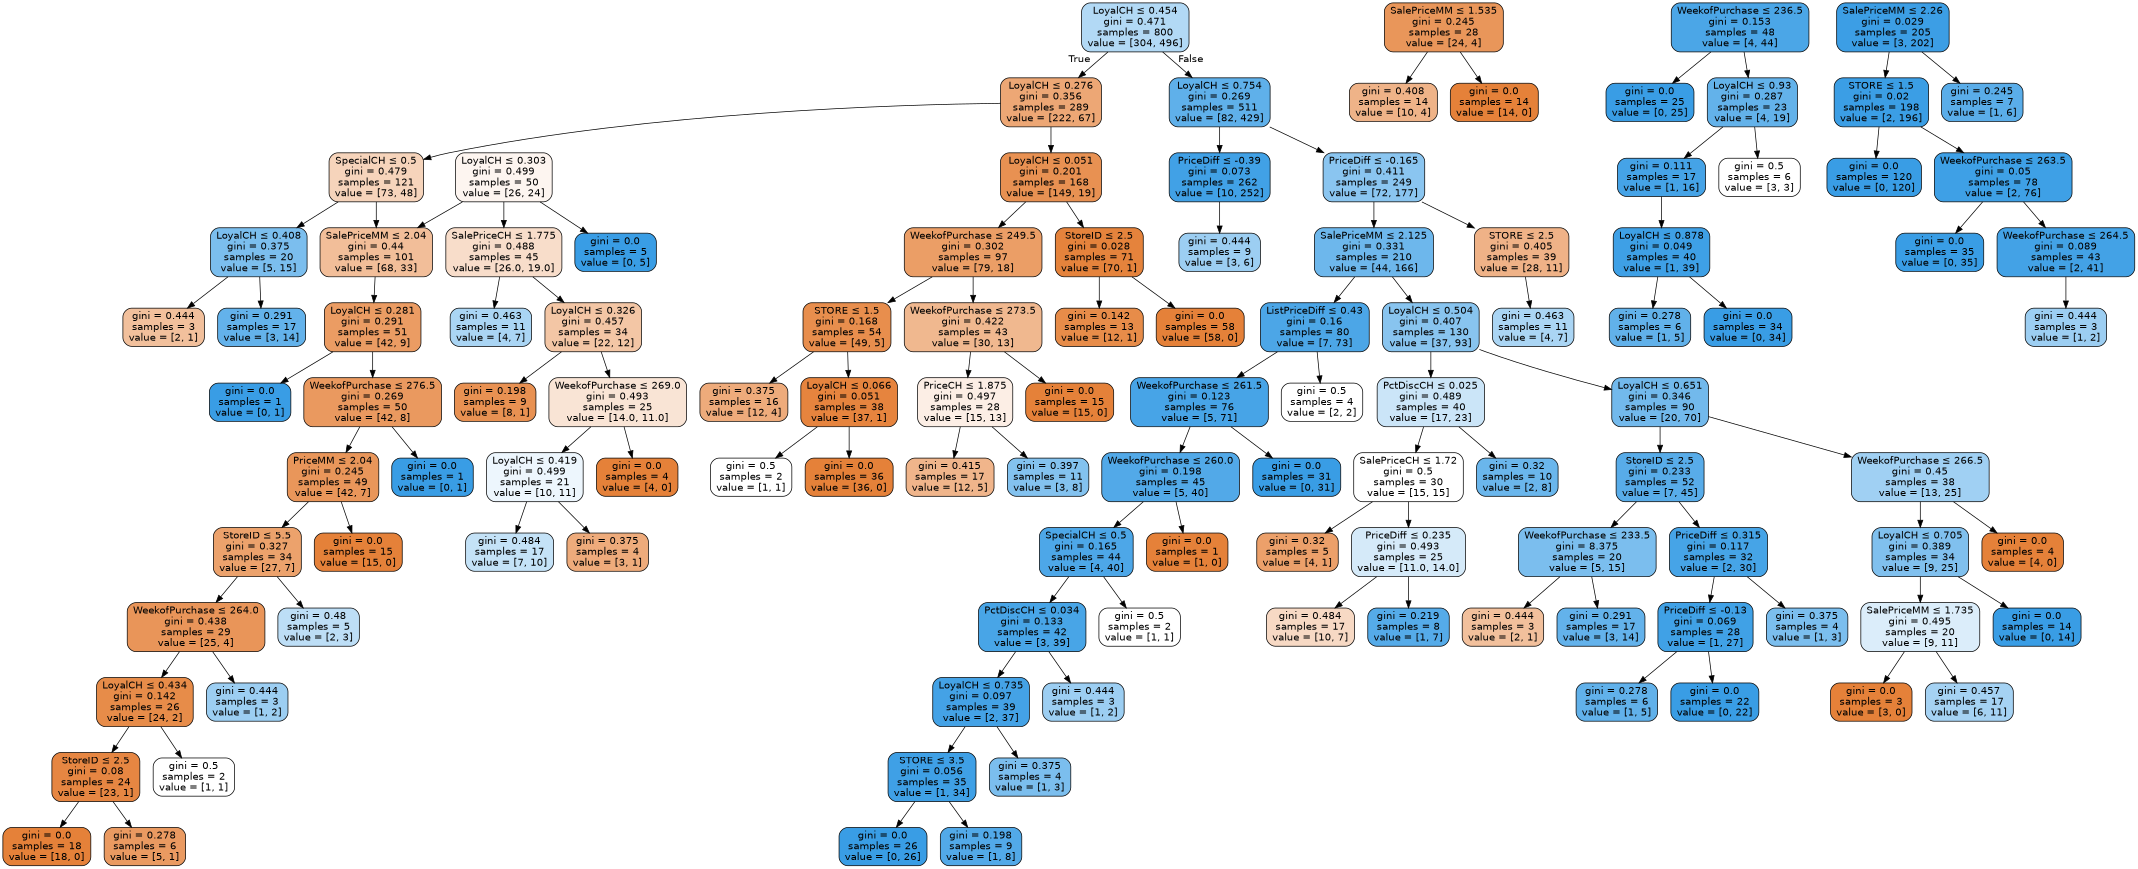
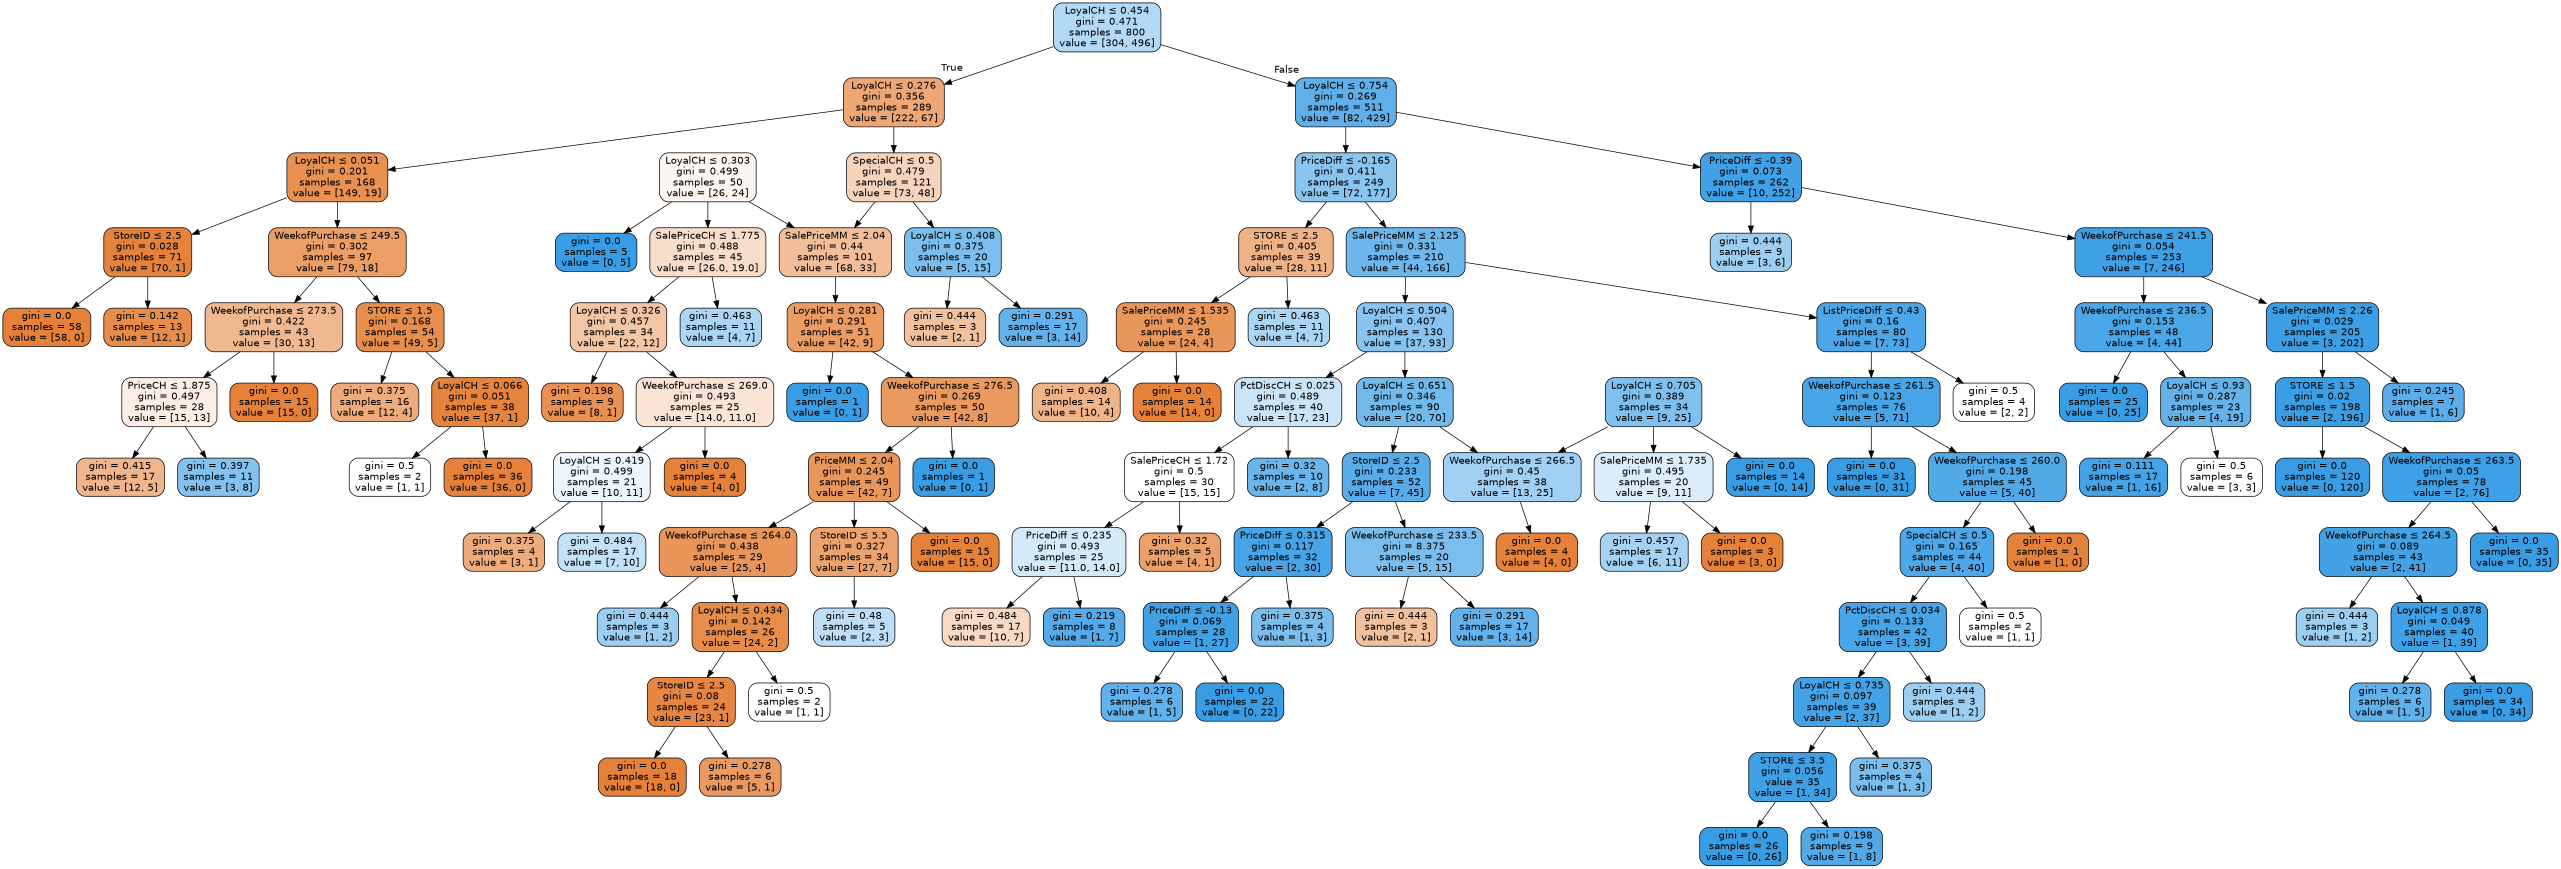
  digraph {
    node [color=black fillcolor="#399de5" fontname=helvetica shape=box style="filled, rounded"]
    edge [fontname=helvetica]
    n1 [fillcolor="#b2d9f5" label=<LoyalCH &le; 0.454<br/>gini = 0.471<br/>samples = 800<br/>value = [304, 496]>]
    n2 [fillcolor="#eda775" label=<LoyalCH &le; 0.276<br/>gini = 0.356<br/>samples = 289<br/>value = [222, 67]>]
    n3 [fillcolor="#5fb0ea" label=<LoyalCH &le; 0.754<br/>gini = 0.269<br/>samples = 511<br/>value = [82, 429]>]
    n4 [fillcolor="#e89152" label=<LoyalCH &le; 0.051<br/>gini = 0.201<br/>samples = 168<br/>value = [149, 19]>]
    n5 [fillcolor="#f6d4bb" label=<SpecialCH &le; 0.5<br/>gini = 0.479<br/>samples = 121<br/>value = [73, 48]>]
    n6 [fillcolor="#8ac5f0" label=<PriceDiff &le; -0.165<br/>gini = 0.411<br/>samples = 249<br/>value = [72, 177]>]
    n7 [fillcolor="#41a1e6" label=<PriceDiff &le; -0.39<br/>gini = 0.073<br/>samples = 262<br/>value = [10, 252]>]
    n8 [fillcolor="#e5833c" label=<StoreID &le; 2.5<br/>gini = 0.028<br/>samples = 71<br/>value = [70, 1]>]
    n9 [fillcolor="#eb9e66" label=<WeekofPurchase &le; 249.5<br/>gini = 0.302<br/>samples = 97<br/>value = [79, 18]>]
    n10 [fillcolor="#f2be99" label=<SalePriceMM &le; 2.04<br/>gini = 0.44<br/>samples = 101<br/>value = [68, 33]>]
    n11 [fillcolor="#7bbeee" label=<LoyalCH &le; 0.408<br/>gini = 0.375<br/>samples = 20<br/>value = [5, 15]>]
    n12 [fillcolor="#e78c49" label=<gini = 0.142<br/>samples = 13<br/>value = [12, 1]>]
    n13 [fillcolor="#e58139" label=<gini = 0.0<br/>samples = 58<br/>value = [58, 0]>]
    n14 [fillcolor="#e88e4d" label=<STORE &le; 1.5<br/>gini = 0.168<br/>samples = 54<br/>value = [49, 5]>]
    n15 [fillcolor="#f0b88f" label=<WeekofPurchase &le; 273.5<br/>gini = 0.422<br/>samples = 43<br/>value = [30, 13]>]
    n16 [fillcolor="#eeab7b" label=<gini = 0.375<br/>samples = 16<br/>value = [12, 4]>]
    n17 [fillcolor="#e6843e" label=<LoyalCH &le; 0.066<br/>gini = 0.051<br/>samples = 38<br/>value = [37, 1]>]
    n18 [fillcolor="#fceee5" label=<PriceCH &le; 1.875<br/>gini = 0.497<br/>samples = 28<br/>value = [15, 13]>]
    n19 [fillcolor="#e58139" label=<gini = 0.0<br/>samples = 15<br/>value = [15, 0]>]
    n20 [fillcolor="#ffffff" label=<gini = 0.5<br/>samples = 2<br/>value = [1, 1]>]
    n21 [fillcolor="#e58139" label=<gini = 0.0<br/>samples = 36<br/>value = [36, 0]>]
    n22 [fillcolor="#f0b58b" label=<gini = 0.415<br/>samples = 17<br/>value = [12, 5]>]
    n23 [fillcolor="#83c2ef" label=<gini = 0.397<br/>samples = 11<br/>value = [3, 8]>]
    n24 [fillcolor="#eb9c63" label=<LoyalCH &le; 0.281<br/>gini = 0.291<br/>samples = 51<br/>value = [42, 9]>]
    n25 [fillcolor="#63b2eb" label=<gini = 0.291<br/>samples = 17<br/>value = [3, 14]>]
    n26 [fillcolor="#f2c09c" label=<gini = 0.444<br/>samples = 3<br/>value = [2, 1]>]
    n27 [label=<gini = 0.0<br/>samples = 1<br/>value = [0, 1]>]
    n28 [fillcolor="#ea995f" label=<WeekofPurchase &le; 276.5<br/>gini = 0.269<br/>samples = 50<br/>value = [42, 8]>]
    n29 [fillcolor="#fdf5f0" label=<LoyalCH &le; 0.303<br/>gini = 0.499<br/>samples = 50<br/>value = [26, 24]>]
    n30 [label=<gini = 0.0<br/>samples = 5<br/>value = [0, 5]>]
    n31 [fillcolor="#f8ddca" label=<SalePriceCH &le; 1.775<br/>gini = 0.488<br/>samples = 45<br/>value = [26.0, 19.0]>]
    n32 [fillcolor="#e9965a" label=<PriceMM &le; 2.04<br/>gini = 0.245<br/>samples = 49<br/>value = [42, 7]>]
    n33 [label=<gini = 0.0<br/>samples = 1<br/>value = [0, 1]>]
    n34 [fillcolor="#eca26c" label=<StoreID &le; 5.5<br/>gini = 0.327<br/>samples = 34<br/>value = [27, 7]>]
    n35 [fillcolor="#e58139" label=<gini = 0.0<br/>samples = 15<br/>value = [15, 0]>]
    n36 [fillcolor="#e99559" label=<WeekofPurchase &le; 264.0<br/>gini = 0.438<br/>samples = 29<br/>value = [25, 4]>]
    n37 [fillcolor="#bddef6" label=<gini = 0.48<br/>samples = 5<br/>value = [2, 3]>]
    n38 [fillcolor="#e78c49" label=<LoyalCH &le; 0.434<br/>gini = 0.142<br/>samples = 26<br/>value = [24, 2]>]
    n39 [fillcolor="#9ccef2" label=<gini = 0.444<br/>samples = 3<br/>value = [1, 2]>]
    n40 [fillcolor="#e68642" label=<StoreID &le; 2.5<br/>gini = 0.08<br/>samples = 24<br/>value = [23, 1]>]
    n41 [fillcolor="#ffffff" label=<gini = 0.5<br/>samples = 2<br/>value = [1, 1]>]
    n42 [fillcolor="#e58139" label=<gini = 0.0<br/>samples = 18<br/>value = [18, 0]>]
    n43 [fillcolor="#ea9a61" label=<gini = 0.278<br/>samples = 6<br/>value = [5, 1]>]
    n44 [fillcolor="#aad5f4" label=<gini = 0.463<br/>samples = 11<br/>value = [4, 7]>]
    n45 [fillcolor="#f3c6a5" label=<LoyalCH &le; 0.326<br/>gini = 0.457<br/>samples = 34<br/>value = [22, 12]>]
    n46 [fillcolor="#e89152" label=<gini = 0.198<br/>samples = 9<br/>value = [8, 1]>]
    n47 [fillcolor="#f9e4d5" label=<WeekofPurchase &le; 269.0<br/>gini = 0.493<br/>samples = 25<br/>value = [14.0, 11.0]>]
    n48 [fillcolor="#edf6fd" label=<LoyalCH &le; 0.419<br/>gini = 0.499<br/>samples = 21<br/>value = [10, 11]>]
    n49 [fillcolor="#e58139" label=<gini = 0.0<br/>samples = 4<br/>value = [4, 0]>]
    n50 [fillcolor="#c4e2f7" label=<gini = 0.484<br/>samples = 17<br/>value = [7, 10]>]
    n51 [fillcolor="#eeab7b" label=<gini = 0.375<br/>samples = 4<br/>value = [3, 1]>]
    n52 [fillcolor="#efb287" label=<STORE &le; 2.5<br/>gini = 0.405<br/>samples = 39<br/>value = [28, 11]>]
    n53 [fillcolor="#6db7ec" label=<SalePriceMM &le; 2.125<br/>gini = 0.331<br/>samples = 210<br/>value = [44, 166]>]
    n54 [fillcolor="#9ccef2" label=<gini = 0.444<br/>samples = 9<br/>value = [3, 6]>]
+   n55 [fillcolor="#3fa0e6" label=<WeekofPurchase &le; 241.5<br/>gini = 0.054<br/>samples = 253<br/>value = [7, 246]>]
    n56 [fillcolor="#e9965a" label=<SalePriceMM &le; 1.535<br/>gini = 0.245<br/>samples = 28<br/>value = [24, 4]>]
    n57 [fillcolor="#aad5f4" label=<gini = 0.463<br/>samples = 11<br/>value = [4, 7]>]
    n58 [fillcolor="#88c4ef" label=<LoyalCH &le; 0.504<br/>gini = 0.407<br/>samples = 130<br/>value = [37, 93]>]
    n59 [fillcolor="#4ca6e7" label=<ListPriceDiff &le; 0.43<br/>gini = 0.16<br/>samples = 80<br/>value = [7, 73]>]
    n60 [fillcolor="#efb388" label=<gini = 0.408<br/>samples = 14<br/>value = [10, 4]>]
    n61 [fillcolor="#e58139" label=<gini = 0.0<br/>samples = 14<br/>value = [14, 0]>]
    n62 [fillcolor="#cbe5f8" label=<PctDiscCH &le; 0.025<br/>gini = 0.489<br/>samples = 40<br/>value = [17, 23]>]
    n63 [fillcolor="#72b9ec" label=<LoyalCH &le; 0.651<br/>gini = 0.346<br/>samples = 90<br/>value = [20, 70]>]
    n64 [fillcolor="#47a4e7" label=<WeekofPurchase &le; 261.5<br/>gini = 0.123<br/>samples = 76<br/>value = [5, 71]>]
    n65 [fillcolor="#ffffff" label=<gini = 0.5<br/>samples = 4<br/>value = [2, 2]>]
    n66 [fillcolor="#ffffff" label=<SalePriceCH &le; 1.72<br/>gini = 0.5<br/>samples = 30<br/>value = [15, 15]>]
    n67 [fillcolor="#6ab6ec" label=<gini = 0.32<br/>samples = 10<br/>value = [2, 8]>]
    n68 [fillcolor="#58ace9" label=<StoreID &le; 2.5<br/>gini = 0.233<br/>samples = 52<br/>value = [7, 45]>]
    n69 [fillcolor="#a0d0f3" label=<WeekofPurchase &le; 266.5<br/>gini = 0.45<br/>samples = 38<br/>value = [13, 25]>]
    n70 [fillcolor="#eca06a" label=<gini = 0.32<br/>samples = 5<br/>value = [4, 1]>]
    n71 [fillcolor="#d5eaf9" label=<PriceDiff &le; 0.235<br/>gini = 0.493<br/>samples = 25<br/>value = [11.0, 14.0]>]
    n72 [fillcolor="#f7d9c4" label=<gini = 0.484<br/>samples = 17<br/>value = [10, 7]>]
    n73 [fillcolor="#55abe9" label=<gini = 0.219<br/>samples = 8<br/>value = [1, 7]>]
    n74 [fillcolor="#7bbeee" label=<WeekofPurchase &le; 233.5<br/>gini = 8.375<br/>samples = 20<br/>value = [5, 15]>]
    n75 [fillcolor="#46a4e7" label=<PriceDiff &le; 0.315<br/>gini = 0.117<br/>samples = 32<br/>value = [2, 30]>]
    n76 [fillcolor="#80c0ee" label=<LoyalCH &le; 0.705<br/>gini = 0.389<br/>samples = 34<br/>value = [9, 25]>]
    n77 [fillcolor="#e58139" label=<gini = 0.0<br/>samples = 4<br/>value = [4, 0]>]
    n78 [fillcolor="#f2c09c" label=<gini = 0.444<br/>samples = 3<br/>value = [2, 1]>]
    n79 [fillcolor="#63b2eb" label=<gini = 0.291<br/>samples = 17<br/>value = [3, 14]>]
    n80 [fillcolor="#40a1e6" label=<PriceDiff &le; -0.13<br/>gini = 0.069<br/>samples = 28<br/>value = [1, 27]>]
    n81 [fillcolor="#7bbeee" label=<gini = 0.375<br/>samples = 4<br/>value = [1, 3]>]
    n82 [fillcolor="#61b1ea" label=<gini = 0.278<br/>samples = 6<br/>value = [1, 5]>]
    n83 [label=<gini = 0.0<br/>samples = 22<br/>value = [0, 22]>]
    n84 [fillcolor="#dbedfa" label=<SalePriceMM &le; 1.735<br/>gini = 0.495<br/>samples = 20<br/>value = [9, 11]>]
    n85 [label=<gini = 0.0<br/>samples = 14<br/>value = [0, 14]>]
    n86 [fillcolor="#e58139" label=<gini = 0.0<br/>samples = 3<br/>value = [3, 0]>]
    n87 [fillcolor="#a5d2f3" label=<gini = 0.457<br/>samples = 17<br/>value = [6, 11]>]
    n88 [fillcolor="#52a9e8" label=<WeekofPurchase &le; 260.0<br/>gini = 0.198<br/>samples = 45<br/>value = [5, 40]>]
    n89 [label=<gini = 0.0<br/>samples = 31<br/>value = [0, 31]>]
    n90 [fillcolor="#4da7e8" label=<SpecialCH &le; 0.5<br/>gini = 0.165<br/>samples = 44<br/>value = [4, 40]>]
    n91 [fillcolor="#e58139" label=<gini = 0.0<br/>samples = 1<br/>value = [1, 0]>]
    n92 [fillcolor="#48a5e7" label=<PctDiscCH &le; 0.034<br/>gini = 0.133<br/>samples = 42<br/>value = [3, 39]>]
    n93 [fillcolor="#ffffff" label=<gini = 0.5<br/>samples = 2<br/>value = [1, 1]>]
    n94 [fillcolor="#44a2e6" label=<LoyalCH &le; 0.735<br/>gini = 0.097<br/>samples = 39<br/>value = [2, 37]>]
    n95 [fillcolor="#9ccef2" label=<gini = 0.444<br/>samples = 3<br/>value = [1, 2]>]
-   n96 [fillcolor="#3fa0e6" label=<STORE &le; 3.5<br/>gini = 0.056<br/>samples = 35<br/>value = [1, 34]>]
+   n96 [fillcolor="#3fa0e6" label=<STORE &le; 3.5<br/>gini = 0.056<br/>value = 35<br/>value = [1, 34]>]
    n97 [fillcolor="#7bbeee" label=<gini = 0.375<br/>samples = 4<br/>value = [1, 3]>]
    n98 [label=<gini = 0.0<br/>samples = 26<br/>value = [0, 26]>]
    n99 [fillcolor="#52a9e8" label=<gini = 0.198<br/>samples = 9<br/>value = [1, 8]>]
    n100 [fillcolor="#4ba6e7" label=<WeekofPurchase &le; 236.5<br/>gini = 0.153<br/>samples = 48<br/>value = [4, 44]>]
    n101 [fillcolor="#3c9ee5" label=<SalePriceMM &le; 2.26<br/>gini = 0.029<br/>samples = 205<br/>value = [3, 202]>]
    n102 [label=<gini = 0.0<br/>samples = 25<br/>value = [0, 25]>]
    n103 [fillcolor="#63b2ea" label=<LoyalCH &le; 0.93<br/>gini = 0.287<br/>samples = 23<br/>value = [4, 19]>]
    n104 [fillcolor="#3b9ee5" label=<STORE &le; 1.5<br/>gini = 0.02<br/>samples = 198<br/>value = [2, 196]>]
    n105 [fillcolor="#5aade9" label=<gini = 0.245<br/>samples = 7<br/>value = [1, 6]>]
    n106 [fillcolor="#45a3e7" label=<gini = 0.111<br/>samples = 17<br/>value = [1, 16]>]
    n107 [fillcolor="#ffffff" label=<gini = 0.5<br/>samples = 6<br/>value = [3, 3]>]
    n108 [label=<gini = 0.0<br/>samples = 120<br/>value = [0, 120]>]
    n109 [fillcolor="#3ea0e6" label=<WeekofPurchase &le; 263.5<br/>gini = 0.05<br/>samples = 78<br/>value = [2, 76]>]
    n110 [label=<gini = 0.0<br/>samples = 35<br/>value = [0, 35]>]
    n111 [fillcolor="#43a2e6" label=<WeekofPurchase &le; 264.5<br/>gini = 0.089<br/>samples = 43<br/>value = [2, 41]>]
    n112 [fillcolor="#9ccef2" label=<gini = 0.444<br/>samples = 3<br/>value = [1, 2]>]
    n113 [fillcolor="#3ea0e6" label=<LoyalCH &le; 0.878<br/>gini = 0.049<br/>samples = 40<br/>value = [1, 39]>]
    n114 [fillcolor="#61b1ea" label=<gini = 0.278<br/>samples = 6<br/>value = [1, 5]>]
    n115 [label=<gini = 0.0<br/>samples = 34<br/>value = [0, 34]>]
    n1 -> n2 [headlabel=True labelangle=45 labeldistance=2.5]
    n1 -> n3 [headlabel=False labelangle=-45 labeldistance=2.5]
    n2 -> n4
    n2 -> n5
    n3 -> n6
    n3 -> n7
    n4 -> n8
    n4 -> n9
    n5 -> n10
    n5 -> n11
    n6 -> n52
    n6 -> n53
    n7 -> n54
+   n7 -> n55
    n8 -> n12
    n8 -> n13
    n9 -> n14
    n9 -> n15
    n10 -> n24
    n11 -> n25
    n11 -> n26
    n14 -> n16
    n14 -> n17
    n15 -> n18
    n15 -> n19
    n17 -> n20
    n17 -> n21
    n18 -> n22
    n18 -> n23
    n24 -> n27
    n24 -> n28
    n28 -> n32
    n28 -> n33
    n29 -> n10
    n29 -> n30
    n29 -> n31
    n31 -> n44
    n31 -> n45
    n32 -> n34
    n32 -> n35
-   n34 -> n36
+   n32 -> n36
    n34 -> n37
    n36 -> n38
    n36 -> n39
    n38 -> n40
    n38 -> n41
    n40 -> n42
    n40 -> n43
    n45 -> n46
    n45 -> n47
    n47 -> n48
    n47 -> n49
    n48 -> n50
    n48 -> n51
+   n52 -> n56
    n52 -> n57
    n53 -> n58
    n53 -> n59
+   n55 -> n100
+   n55 -> n101
    n56 -> n60
    n56 -> n61
    n58 -> n62
    n58 -> n63
    n59 -> n64
    n59 -> n65
    n62 -> n66
    n62 -> n67
    n63 -> n68
    n63 -> n69
    n64 -> n88
    n64 -> n89
    n66 -> n70
    n66 -> n71
    n68 -> n74
    n68 -> n75
-   n69 -> n76
+   n76 -> n69
    n69 -> n77
    n71 -> n72
    n71 -> n73
    n74 -> n78
    n74 -> n79
    n75 -> n80
    n75 -> n81
    n76 -> n84
    n76 -> n85
    n80 -> n82
    n80 -> n83
    n84 -> n86
    n84 -> n87
    n88 -> n90
    n88 -> n91
    n90 -> n92
    n90 -> n93
    n92 -> n94
    n92 -> n95
    n94 -> n96
    n94 -> n97
    n96 -> n98
    n96 -> n99
    n100 -> n102
    n100 -> n103
    n101 -> n104
    n101 -> n105
    n103 -> n106
    n103 -> n107
    n104 -> n108
    n104 -> n109
    n109 -> n110
    n109 -> n111
    n111 -> n112
-   n106 -> n113
+   n111 -> n113
    n113 -> n114
    n113 -> n115
  }
